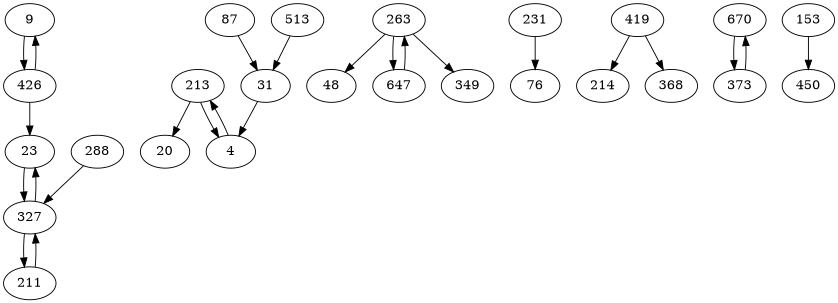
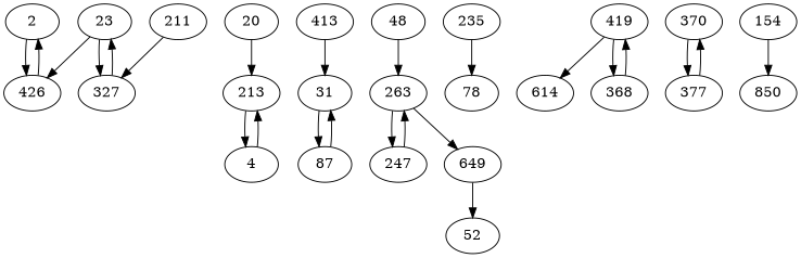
  digraph {
-   9
+   9 [label=2]
    426
    23
    327
    20
    213
    4
    211
    31
    87
    48
    263
-   247 [label=647]
-   349
-   235 [label=231]
-   76
+   247
+   349 [label=649]
+   52
+   235
+   76 [label=78]
    419
-   214
+   214 [label=614]
    368
-   288
-   370 [label=670]
-   373
-   413 [label=513]
-   153
-   450
+   370
+   373 [label=377]
+   413
+   153 [label=154]
+   450 [label=850]
    9 -> 426
    426 -> 9
-   426 -> 23
+   23 -> 426
    23 -> 327
    327 -> 23
-   327 -> 211
-   213 -> 20
+   20 -> 213
    213 -> 4
    4 -> 213
    211 -> 327
-   31 -> 4
+   31 -> 87
    87 -> 31
-   263 -> 48
+   48 -> 263
    263 -> 247
    263 -> 349
    247 -> 263
+   349 -> 52
    235 -> 76
    419 -> 214
    419 -> 368
-   288 -> 327
+   368 -> 419
    370 -> 373
    373 -> 370
    413 -> 31
    153 -> 450
  }
